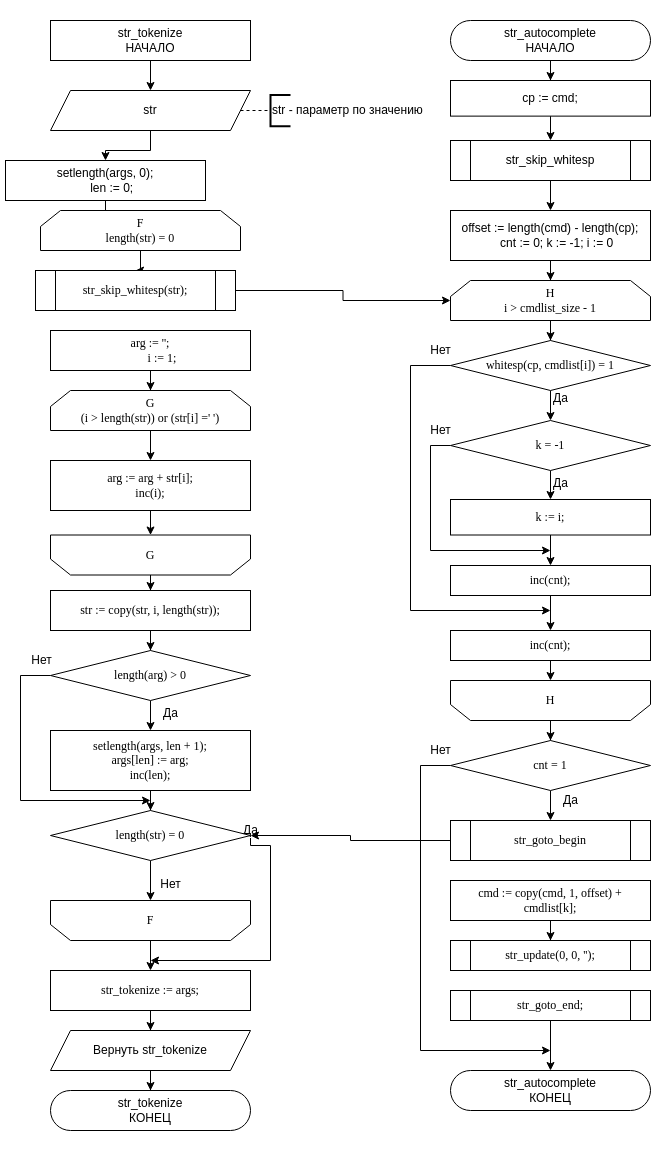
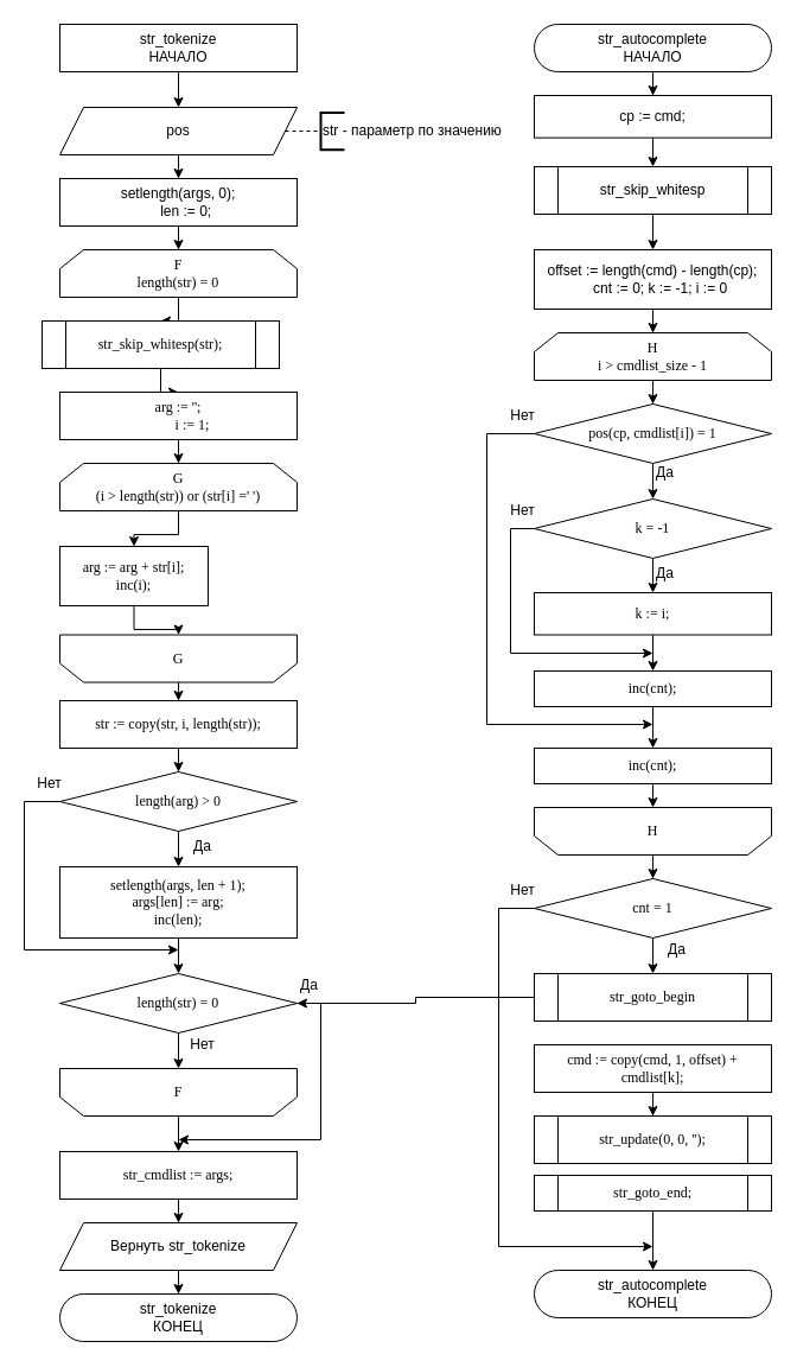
  <mxCell id="0" />
  <mxCell id="1" parent="0" />
  <mxCell id="2" value="" style="edgeStyle=orthogonalEdgeStyle;rounded=0;orthogonalLoop=1;jettySize=auto;html=1;fontSize=12;" parent="1" source="3" target="5" edge="1"><mxGeometry relative="1" as="geometry" /></mxCell>
  <mxCell id="3" value="str_tokenize&lt;br style=&quot;font-size: 12px;&quot;&gt;НАЧАЛО" style="whiteSpace=wrap;html=1;arcSize=50;strokeWidth=1;fontSize=12;rounded=0;" parent="1" vertex="1"><mxGeometry x="50" y="20" width="200" height="40" as="geometry" /></mxCell>
  <mxCell id="4" value="" style="edgeStyle=orthogonalEdgeStyle;rounded=0;orthogonalLoop=1;jettySize=auto;html=1;fontSize=12;" parent="1" source="5" target="9" edge="1"><mxGeometry relative="1" as="geometry" /></mxCell>
- <mxCell id="5" value="str" style="shape=parallelogram;perimeter=parallelogramPerimeter;whiteSpace=wrap;html=1;fixedSize=1;fontSize=12;" parent="1" vertex="1"><mxGeometry x="50" y="90" width="200" height="40" as="geometry" /></mxCell>
+ <mxCell id="5" value="pos" style="shape=parallelogram;perimeter=parallelogramPerimeter;whiteSpace=wrap;html=1;fixedSize=1;fontSize=12;" parent="1" vertex="1"><mxGeometry x="50" y="90" width="200" height="40" as="geometry" /></mxCell>
  <mxCell id="6" value="" style="endArrow=none;dashed=1;html=1;exitX=1;exitY=0.5;exitDx=0;exitDy=0;fontSize=12;" parent="1" edge="1"><mxGeometry width="50" height="50" relative="1" as="geometry"><mxPoint x="240" y="110" as="sourcePoint" /><mxPoint x="270" y="110" as="targetPoint" /></mxGeometry></mxCell>
  <mxCell id="7" value="str - параметр по значению" style="strokeWidth=2;html=1;shape=mxgraph.flowchart.annotation_1;align=left;pointerEvents=1;fontSize=12;" parent="1" vertex="1"><mxGeometry x="270" y="94.38" width="20" height="31.25" as="geometry" /></mxCell>
  <mxCell id="8" value="" style="edgeStyle=orthogonalEdgeStyle;rounded=0;orthogonalLoop=1;jettySize=auto;html=1;fontSize=12;" parent="1" source="9" target="11" edge="1"><mxGeometry relative="1" as="geometry" /></mxCell>
- <mxCell id="9" value="setlength(args, 0);&#10;&amp;nbsp; &amp;nbsp; len := 0;" style="whiteSpace=wrap;html=1;fontSize=12;" parent="1" vertex="1"><mxGeometry x="5" y="160" width="200" height="40" as="geometry" /></mxCell>
+ <mxCell id="9" value="setlength(args, 0);&#10;&amp;nbsp; &amp;nbsp; len := 0;" style="whiteSpace=wrap;html=1;fontSize=12;" parent="1" vertex="1"><mxGeometry x="50" y="150" width="200" height="40" as="geometry" /></mxCell>
  <mxCell id="10" value="" style="edgeStyle=orthogonalEdgeStyle;rounded=0;orthogonalLoop=1;jettySize=auto;html=1;fontSize=12;" parent="1" source="11" target="13" edge="1"><mxGeometry relative="1" as="geometry" /></mxCell>
- <mxCell id="11" value="F&lt;br style=&quot;font-size: 12px;&quot;&gt;length(str) = 0" style="shape=loopLimit;whiteSpace=wrap;html=1;rounded=0;shadow=0;strokeWidth=1;fillColor=#ffffff;fontFamily=Times New Roman;fontSize=12;" parent="1" vertex="1"><mxGeometry x="40" y="210" width="200" height="40" as="geometry" /></mxCell>
- <mxCell id="12" value="" style="edgeStyle=orthogonalEdgeStyle;rounded=0;orthogonalLoop=1;jettySize=auto;html=1;fontSize=12;" parent="1" source="13" target="48" edge="1"><mxGeometry relative="1" as="geometry" /></mxCell>
+ <mxCell id="11" value="F&lt;br style=&quot;font-size: 12px;&quot;&gt;length(str) = 0" style="shape=loopLimit;whiteSpace=wrap;html=1;rounded=0;shadow=0;strokeWidth=1;fillColor=#ffffff;fontFamily=Times New Roman;fontSize=12;" parent="1" vertex="1"><mxGeometry x="50" y="210" width="200" height="40" as="geometry" /></mxCell>
+ <mxCell id="12" value="" style="edgeStyle=orthogonalEdgeStyle;rounded=0;orthogonalLoop=1;jettySize=auto;html=1;fontSize=12;" parent="1" source="13" target="15" edge="1"><mxGeometry relative="1" as="geometry" /></mxCell>
  <mxCell id="13" value="str_skip_whitesp(str);" style="shape=process;whiteSpace=wrap;html=1;backgroundOutline=1;rounded=0;shadow=0;fontFamily=Times New Roman;strokeWidth=1;fontSize=12;" parent="1" vertex="1"><mxGeometry x="35" y="270" width="200" height="40" as="geometry" /></mxCell>
  <mxCell id="14" value="" style="edgeStyle=orthogonalEdgeStyle;rounded=0;orthogonalLoop=1;jettySize=auto;html=1;fontSize=12;" parent="1" source="15" target="17" edge="1"><mxGeometry relative="1" as="geometry" /></mxCell>
  <mxCell id="15" value="arg := '';&#10;&amp;nbsp; &amp;nbsp; &amp;nbsp; &amp;nbsp; i := 1;" style="whiteSpace=wrap;html=1;rounded=0;shadow=0;fontFamily=Times New Roman;strokeWidth=1;fontSize=12;" parent="1" vertex="1"><mxGeometry x="50" y="330" width="200" height="40" as="geometry" /></mxCell>
  <mxCell id="16" value="" style="edgeStyle=orthogonalEdgeStyle;rounded=0;orthogonalLoop=1;jettySize=auto;html=1;fontSize=12;" parent="1" source="17" target="19" edge="1"><mxGeometry relative="1" as="geometry" /></mxCell>
  <mxCell id="17" value="G&lt;br style=&quot;font-size: 12px&quot;&gt;(i &amp;gt; length(str)) or (str[i] =' ')" style="shape=loopLimit;whiteSpace=wrap;html=1;rounded=0;shadow=0;strokeWidth=1;fillColor=#ffffff;fontFamily=Times New Roman;fontSize=12;" parent="1" vertex="1"><mxGeometry x="50" y="390" width="200" height="40" as="geometry" /></mxCell>
  <mxCell id="18" value="" style="edgeStyle=orthogonalEdgeStyle;rounded=0;orthogonalLoop=1;jettySize=auto;html=1;fontSize=12;" parent="1" source="19" target="21" edge="1"><mxGeometry relative="1" as="geometry" /></mxCell>
- <mxCell id="19" value="&lt;div style=&quot;font-size: 12px;&quot;&gt;arg := arg + str[i];&lt;/div&gt;&lt;div style=&quot;font-size: 12px;&quot;&gt;&lt;span style=&quot;font-size: 12px;&quot;&gt;inc(i);&lt;/span&gt;&lt;/div&gt;" style="whiteSpace=wrap;html=1;rounded=0;shadow=0;fontFamily=Times New Roman;strokeWidth=1;fontSize=12;" parent="1" vertex="1"><mxGeometry x="50" y="460" width="200" height="50" as="geometry" /></mxCell>
+ <mxCell id="19" value="&lt;div style=&quot;font-size: 12px;&quot;&gt;arg := arg + str[i];&lt;/div&gt;&lt;div style=&quot;font-size: 12px;&quot;&gt;&lt;span style=&quot;font-size: 12px;&quot;&gt;inc(i);&lt;/span&gt;&lt;/div&gt;" style="whiteSpace=wrap;html=1;rounded=0;shadow=0;fontFamily=Times New Roman;strokeWidth=1;fontSize=12;" parent="1" vertex="1"><mxGeometry x="50" y="460" width="125" height="50" as="geometry" /></mxCell>
  <mxCell id="20" value="" style="edgeStyle=orthogonalEdgeStyle;rounded=0;orthogonalLoop=1;jettySize=auto;html=1;fontSize=12;" parent="1" source="21" target="23" edge="1"><mxGeometry relative="1" as="geometry" /></mxCell>
  <mxCell id="21" value="G" style="shape=loopLimit;whiteSpace=wrap;html=1;rounded=0;shadow=0;strokeWidth=1;fillColor=#ffffff;fontFamily=Times New Roman;fontSize=12;direction=west;" parent="1" vertex="1"><mxGeometry x="50" y="534.5" width="200" height="40" as="geometry" /></mxCell>
  <mxCell id="22" value="" style="edgeStyle=orthogonalEdgeStyle;rounded=0;orthogonalLoop=1;jettySize=auto;html=1;fontSize=12;" parent="1" source="23" target="26" edge="1"><mxGeometry relative="1" as="geometry" /></mxCell>
  <mxCell id="23" value="str := copy(str, i, length(str));" style="whiteSpace=wrap;html=1;rounded=0;shadow=0;fontFamily=Times New Roman;strokeWidth=1;" parent="1" vertex="1"><mxGeometry x="50" y="590" width="200" height="40" as="geometry" /></mxCell>
  <mxCell id="24" value="Да" style="edgeStyle=orthogonalEdgeStyle;rounded=0;orthogonalLoop=1;jettySize=auto;html=1;fontSize=12;" parent="1" source="26" target="28" edge="1"><mxGeometry x="-0.5" y="20" relative="1" as="geometry"><mxPoint as="offset" /></mxGeometry></mxCell>
  <mxCell id="25" value="Нет" style="edgeStyle=orthogonalEdgeStyle;rounded=0;orthogonalLoop=1;jettySize=auto;html=1;fontSize=12;" parent="1" source="26" edge="1"><mxGeometry x="-0.94" y="-15" relative="1" as="geometry"><mxPoint x="150" y="800" as="targetPoint" /><Array as="points"><mxPoint x="20" y="675" /><mxPoint x="20" y="800" /></Array><mxPoint as="offset" /></mxGeometry></mxCell>
  <mxCell id="26" value="length(arg) &gt; 0" style="rhombus;whiteSpace=wrap;html=1;rounded=0;shadow=0;fontFamily=Times New Roman;strokeWidth=1;" parent="1" vertex="1"><mxGeometry x="50" y="650" width="200" height="50" as="geometry" /></mxCell>
  <mxCell id="27" value="" style="edgeStyle=orthogonalEdgeStyle;rounded=0;orthogonalLoop=1;jettySize=auto;html=1;fontSize=12;" parent="1" source="28" target="31" edge="1"><mxGeometry relative="1" as="geometry" /></mxCell>
  <mxCell id="28" value="setlength(args, len + 1);&lt;br&gt;args[len] := arg;&lt;br&gt;inc(len);" style="whiteSpace=wrap;html=1;rounded=0;shadow=0;fontFamily=Times New Roman;strokeWidth=1;" parent="1" vertex="1"><mxGeometry x="50" y="730" width="200" height="60" as="geometry" /></mxCell>
  <mxCell id="29" value="Нет" style="edgeStyle=orthogonalEdgeStyle;rounded=0;orthogonalLoop=1;jettySize=auto;html=1;fontSize=12;" parent="1" source="31" target="33" edge="1"><mxGeometry x="0.2" y="20" relative="1" as="geometry"><mxPoint as="offset" /></mxGeometry></mxCell>
  <mxCell id="30" value="Да" style="edgeStyle=orthogonalEdgeStyle;rounded=0;orthogonalLoop=1;jettySize=auto;html=1;fontSize=12;exitX=1;exitY=0.5;exitDx=0;exitDy=0;" parent="1" source="31" edge="1"><mxGeometry x="-0.922" y="15" relative="1" as="geometry"><mxPoint x="150" y="960" as="targetPoint" /><Array as="points"><mxPoint x="270" y="845" /><mxPoint x="270" y="960" /></Array><mxPoint as="offset" /></mxGeometry></mxCell>
- <mxCell id="31" value="length(str) = 0" style="rhombus;whiteSpace=wrap;html=1;rounded=0;shadow=0;fontFamily=Times New Roman;strokeWidth=1;" parent="1" vertex="1"><mxGeometry x="50" y="810" width="200" height="50" as="geometry" /></mxCell>
+ <mxCell id="31" value="length(str) = 0" style="rhombus;whiteSpace=wrap;html=1;rounded=0;shadow=0;fontFamily=Times New Roman;strokeWidth=1;" parent="1" vertex="1"><mxGeometry x="50" y="820" width="200" height="50" as="geometry" /></mxCell>
  <mxCell id="32" value="" style="edgeStyle=orthogonalEdgeStyle;rounded=0;orthogonalLoop=1;jettySize=auto;html=1;fontSize=12;" parent="1" source="33" target="35" edge="1"><mxGeometry relative="1" as="geometry" /></mxCell>
  <mxCell id="33" value="F" style="shape=loopLimit;whiteSpace=wrap;html=1;rounded=0;shadow=0;strokeWidth=1;fillColor=#ffffff;fontFamily=Times New Roman;fontSize=12;direction=west;" parent="1" vertex="1"><mxGeometry x="50" y="900" width="200" height="40" as="geometry" /></mxCell>
  <mxCell id="34" value="" style="edgeStyle=orthogonalEdgeStyle;rounded=0;orthogonalLoop=1;jettySize=auto;html=1;fontSize=12;" parent="1" source="35" target="37" edge="1"><mxGeometry relative="1" as="geometry" /></mxCell>
- <mxCell id="35" value="str_tokenize := args;" style="whiteSpace=wrap;html=1;rounded=0;shadow=0;fontFamily=Times New Roman;strokeWidth=1;" parent="1" vertex="1"><mxGeometry x="50" y="970" width="200" height="40" as="geometry" /></mxCell>
+ <mxCell id="35" value="str_cmdlist := args;" style="whiteSpace=wrap;html=1;rounded=0;shadow=0;fontFamily=Times New Roman;strokeWidth=1;" parent="1" vertex="1"><mxGeometry x="50" y="970" width="200" height="40" as="geometry" /></mxCell>
  <mxCell id="36" value="" style="edgeStyle=orthogonalEdgeStyle;rounded=0;orthogonalLoop=1;jettySize=auto;html=1;fontSize=12;" parent="1" source="37" target="38" edge="1"><mxGeometry relative="1" as="geometry" /></mxCell>
  <mxCell id="37" value="Вернуть&amp;nbsp;str_tokenize" style="shape=parallelogram;perimeter=parallelogramPerimeter;whiteSpace=wrap;html=1;fixedSize=1;fontSize=12;" parent="1" vertex="1"><mxGeometry x="50" y="1030" width="200" height="40" as="geometry" /></mxCell>
  <mxCell id="38" value="str_tokenize&lt;br style=&quot;font-size: 12px&quot;&gt;КОНЕЦ" style="rounded=1;whiteSpace=wrap;html=1;arcSize=50;strokeWidth=1;fontSize=12;" parent="1" vertex="1"><mxGeometry x="50" y="1090" width="200" height="40" as="geometry" /></mxCell>
  <mxCell id="39" value="" style="edgeStyle=orthogonalEdgeStyle;rounded=0;orthogonalLoop=1;jettySize=auto;html=1;fontSize=12;" parent="1" source="40" target="42" edge="1"><mxGeometry relative="1" as="geometry" /></mxCell>
  <mxCell id="40" value="str_autocomplete&lt;br style=&quot;font-size: 12px&quot;&gt;НАЧАЛО" style="rounded=1;whiteSpace=wrap;html=1;arcSize=50;strokeWidth=1;fontSize=12;" parent="1" vertex="1"><mxGeometry x="450" y="20" width="200" height="40" as="geometry" /></mxCell>
  <mxCell id="41" value="" style="edgeStyle=orthogonalEdgeStyle;rounded=0;orthogonalLoop=1;jettySize=auto;html=1;fontSize=12;" parent="1" source="42" target="44" edge="1"><mxGeometry relative="1" as="geometry" /></mxCell>
  <mxCell id="42" value="cp := cmd;" style="rounded=0;whiteSpace=wrap;html=1;fontSize=12;" parent="1" vertex="1"><mxGeometry x="450" y="80" width="200" height="35.62" as="geometry" /></mxCell>
  <mxCell id="43" value="" style="edgeStyle=orthogonalEdgeStyle;rounded=0;orthogonalLoop=1;jettySize=auto;html=1;fontSize=12;" parent="1" source="44" target="46" edge="1"><mxGeometry relative="1" as="geometry" /></mxCell>
  <mxCell id="44" value="str_skip_whitesp" style="shape=process;whiteSpace=wrap;html=1;backgroundOutline=1;rounded=0;" parent="1" vertex="1"><mxGeometry x="450" y="140" width="200" height="40" as="geometry" /></mxCell>
  <mxCell id="45" value="" style="edgeStyle=orthogonalEdgeStyle;rounded=0;orthogonalLoop=1;jettySize=auto;html=1;fontSize=12;" parent="1" source="46" target="48" edge="1"><mxGeometry relative="1" as="geometry" /></mxCell>
  <mxCell id="46" value="offset := length(cmd) - length(cp);&lt;br&gt;&amp;nbsp; &amp;nbsp; cnt := 0; k := -1;&amp;nbsp;i := 0" style="whiteSpace=wrap;html=1;rounded=0;" parent="1" vertex="1"><mxGeometry x="450" y="210" width="200" height="50" as="geometry" /></mxCell>
  <mxCell id="47" value="" style="edgeStyle=orthogonalEdgeStyle;rounded=0;orthogonalLoop=1;jettySize=auto;html=1;fontSize=12;" parent="1" source="48" target="51" edge="1"><mxGeometry relative="1" as="geometry" /></mxCell>
  <mxCell id="48" value="H&lt;br style=&quot;font-size: 12px&quot;&gt;i &amp;gt;&amp;nbsp;cmdlist_size - 1" style="shape=loopLimit;whiteSpace=wrap;html=1;rounded=0;shadow=0;strokeWidth=1;fillColor=#ffffff;fontFamily=Times New Roman;fontSize=12;" parent="1" vertex="1"><mxGeometry x="450" y="280" width="200" height="40" as="geometry" /></mxCell>
  <mxCell id="49" value="Да" style="edgeStyle=orthogonalEdgeStyle;rounded=0;orthogonalLoop=1;jettySize=auto;html=1;fontSize=12;" parent="1" source="51" target="54" edge="1"><mxGeometry x="-0.692" y="10" relative="1" as="geometry"><mxPoint as="offset" /></mxGeometry></mxCell>
  <mxCell id="50" value="Нет" style="edgeStyle=orthogonalEdgeStyle;rounded=0;orthogonalLoop=1;jettySize=auto;html=1;fontSize=12;exitX=0;exitY=0.5;exitDx=0;exitDy=0;" parent="1" source="51" edge="1"><mxGeometry x="-0.955" y="-15" relative="1" as="geometry"><mxPoint x="550" y="610" as="targetPoint" /><Array as="points"><mxPoint x="410" y="365" /><mxPoint x="410" y="610" /></Array><mxPoint as="offset" /></mxGeometry></mxCell>
- <mxCell id="51" value="whitesp(cp, cmdlist[i]) = 1" style="rhombus;whiteSpace=wrap;html=1;rounded=0;shadow=0;fontFamily=Times New Roman;strokeWidth=1;" parent="1" vertex="1"><mxGeometry x="450" y="340" width="200" height="50" as="geometry" /></mxCell>
+ <mxCell id="51" value="pos(cp, cmdlist[i]) = 1" style="rhombus;whiteSpace=wrap;html=1;rounded=0;shadow=0;fontFamily=Times New Roman;strokeWidth=1;" parent="1" vertex="1"><mxGeometry x="450" y="340" width="200" height="50" as="geometry" /></mxCell>
  <mxCell id="52" value="Да" style="edgeStyle=orthogonalEdgeStyle;rounded=0;orthogonalLoop=1;jettySize=auto;html=1;fontSize=12;" parent="1" source="54" target="56" edge="1"><mxGeometry x="-0.5" y="10" relative="1" as="geometry"><mxPoint as="offset" /></mxGeometry></mxCell>
  <mxCell id="53" value="Нет" style="edgeStyle=orthogonalEdgeStyle;rounded=0;orthogonalLoop=1;jettySize=auto;html=1;fontSize=12;exitX=0;exitY=0.5;exitDx=0;exitDy=0;" parent="1" source="54" edge="1"><mxGeometry x="-0.922" y="-15" relative="1" as="geometry"><mxPoint x="550" y="550" as="targetPoint" /><Array as="points"><mxPoint x="430" y="445" /><mxPoint x="430" y="550" /></Array><mxPoint as="offset" /></mxGeometry></mxCell>
  <mxCell id="54" value="k = -1" style="rhombus;whiteSpace=wrap;html=1;rounded=0;shadow=0;fontFamily=Times New Roman;strokeWidth=1;" parent="1" vertex="1"><mxGeometry x="450" y="420" width="200" height="50" as="geometry" /></mxCell>
  <mxCell id="55" value="" style="edgeStyle=orthogonalEdgeStyle;rounded=0;orthogonalLoop=1;jettySize=auto;html=1;fontSize=12;" parent="1" source="56" target="58" edge="1"><mxGeometry relative="1" as="geometry" /></mxCell>
  <mxCell id="56" value="k := i;" style="whiteSpace=wrap;html=1;rounded=0;shadow=0;fontFamily=Times New Roman;strokeWidth=1;" parent="1" vertex="1"><mxGeometry x="450" y="499" width="200" height="35.5" as="geometry" /></mxCell>
  <mxCell id="57" value="" style="edgeStyle=orthogonalEdgeStyle;rounded=0;orthogonalLoop=1;jettySize=auto;html=1;" edge="1" parent="1" source="58" target="73"><mxGeometry relative="1" as="geometry" /></mxCell>
  <mxCell id="58" value="inc(cnt);" style="whiteSpace=wrap;html=1;rounded=0;shadow=0;fontFamily=Times New Roman;strokeWidth=1;" parent="1" vertex="1"><mxGeometry x="450" y="565" width="200" height="30" as="geometry" /></mxCell>
  <mxCell id="59" value="" style="edgeStyle=orthogonalEdgeStyle;rounded=0;orthogonalLoop=1;jettySize=auto;html=1;fontSize=12;" parent="1" source="60" target="63" edge="1"><mxGeometry relative="1" as="geometry" /></mxCell>
  <mxCell id="60" value="H" style="shape=loopLimit;whiteSpace=wrap;html=1;rounded=0;shadow=0;strokeWidth=1;fillColor=#ffffff;fontFamily=Times New Roman;fontSize=12;direction=west;" parent="1" vertex="1"><mxGeometry x="450" y="680" width="200" height="40" as="geometry" /></mxCell>
  <mxCell id="61" value="Да" style="edgeStyle=orthogonalEdgeStyle;rounded=0;orthogonalLoop=1;jettySize=auto;html=1;fontSize=12;" parent="1" source="63" target="65" edge="1"><mxGeometry x="0.2" y="20" relative="1" as="geometry"><mxPoint as="offset" /></mxGeometry></mxCell>
  <mxCell id="62" value="Нет" style="edgeStyle=orthogonalEdgeStyle;rounded=0;orthogonalLoop=1;jettySize=auto;html=1;fontSize=12;exitX=0;exitY=0.5;exitDx=0;exitDy=0;" parent="1" source="63" edge="1"><mxGeometry x="-0.955" y="-15" relative="1" as="geometry"><mxPoint x="550" y="1050" as="targetPoint" /><Array as="points"><mxPoint x="420" y="765" /><mxPoint x="420" y="1050" /></Array><mxPoint as="offset" /></mxGeometry></mxCell>
  <mxCell id="63" value="cnt = 1" style="rhombus;whiteSpace=wrap;html=1;rounded=0;shadow=0;fontFamily=Times New Roman;strokeWidth=1;" parent="1" vertex="1"><mxGeometry x="450" y="740" width="200" height="50" as="geometry" /></mxCell>
  <mxCell id="64" value="" style="edgeStyle=orthogonalEdgeStyle;rounded=0;orthogonalLoop=1;jettySize=auto;html=1;fontSize=12;" parent="1" source="65" target="31" edge="1"><mxGeometry relative="1" as="geometry" /></mxCell>
  <mxCell id="65" value="str_goto_begin" style="shape=process;whiteSpace=wrap;html=1;backgroundOutline=1;rounded=0;shadow=0;fontFamily=Times New Roman;strokeWidth=1;" parent="1" vertex="1"><mxGeometry x="450" y="820" width="200" height="40" as="geometry" /></mxCell>
  <mxCell id="66" value="" style="edgeStyle=orthogonalEdgeStyle;rounded=0;orthogonalLoop=1;jettySize=auto;html=1;fontSize=12;" parent="1" source="67" target="68" edge="1"><mxGeometry relative="1" as="geometry" /></mxCell>
  <mxCell id="67" value="cmd := copy(cmd, 1, offset) + cmdlist[k];" style="whiteSpace=wrap;html=1;rounded=0;shadow=0;fontFamily=Times New Roman;strokeWidth=1;" parent="1" vertex="1"><mxGeometry x="450" y="880" width="200" height="40" as="geometry" /></mxCell>
- <mxCell id="68" value="str_update(0, 0, '');" style="shape=process;whiteSpace=wrap;html=1;backgroundOutline=1;rounded=0;shadow=0;fontFamily=Times New Roman;strokeWidth=1;" parent="1" vertex="1"><mxGeometry x="450" y="940" width="200" height="30" as="geometry" /></mxCell>
+ <mxCell id="68" value="str_update(0, 0, '');" style="shape=process;whiteSpace=wrap;html=1;backgroundOutline=1;rounded=0;shadow=0;fontFamily=Times New Roman;strokeWidth=1;" parent="1" vertex="1"><mxGeometry x="450" y="940" width="200" height="40" as="geometry" /></mxCell>
  <mxCell id="69" value="" style="edgeStyle=orthogonalEdgeStyle;rounded=0;orthogonalLoop=1;jettySize=auto;html=1;fontSize=12;" parent="1" source="70" target="71" edge="1"><mxGeometry relative="1" as="geometry" /></mxCell>
  <mxCell id="70" value="str_goto_end;" style="shape=process;whiteSpace=wrap;html=1;backgroundOutline=1;rounded=0;shadow=0;fontFamily=Times New Roman;strokeWidth=1;" parent="1" vertex="1"><mxGeometry x="450" y="990" width="200" height="30" as="geometry" /></mxCell>
  <mxCell id="71" value="str_autocomplete&lt;br style=&quot;font-size: 12px&quot;&gt;КОНЕЦ" style="rounded=1;whiteSpace=wrap;html=1;arcSize=50;strokeWidth=1;fontSize=12;" parent="1" vertex="1"><mxGeometry x="450" y="1070" width="200" height="40" as="geometry" /></mxCell>
  <mxCell id="72" value="" style="edgeStyle=orthogonalEdgeStyle;rounded=0;orthogonalLoop=1;jettySize=auto;html=1;" edge="1" parent="1" source="73"><mxGeometry relative="1" as="geometry"><mxPoint x="550" y="680" as="targetPoint" /></mxGeometry></mxCell>
  <mxCell id="73" value="inc(cnt);" style="whiteSpace=wrap;html=1;rounded=0;shadow=0;fontFamily=Times New Roman;strokeWidth=1;" vertex="1" parent="1"><mxGeometry x="450" y="630" width="200" height="30" as="geometry" /></mxCell>
